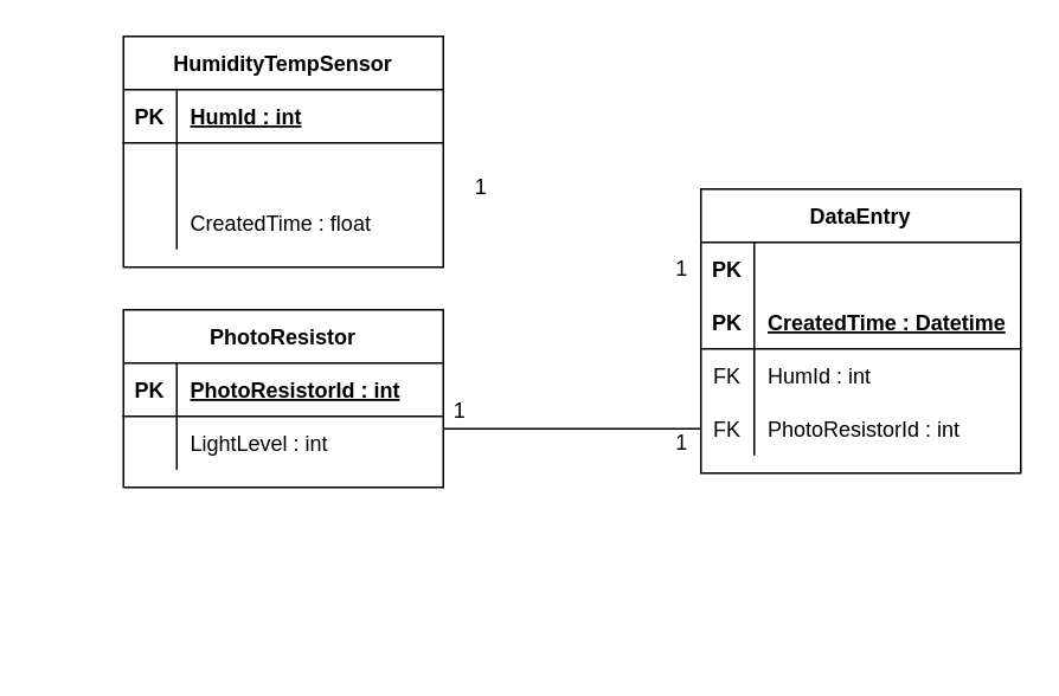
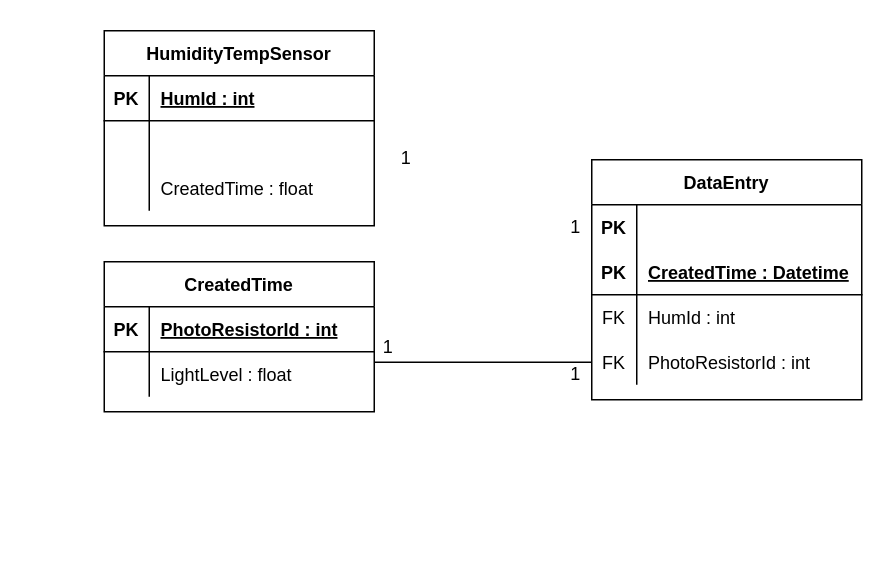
  <mxCell id="0" />
  <mxCell id="1" parent="0" />
  <mxCell id="2" value="HumidityTempSensor" style="shape=table;startSize=30;container=1;collapsible=1;childLayout=tableLayout;fixedRows=1;rowLines=0;fontStyle=1;align=center;resizeLast=1;" vertex="1" parent="1"><mxGeometry x="69" y="20" width="180" height="130" as="geometry" /></mxCell>
  <mxCell id="3" value="" style="shape=partialRectangle;collapsible=0;dropTarget=0;pointerEvents=0;fillColor=none;top=0;left=0;bottom=1;right=0;points=[[0,0.5],[1,0.5]];portConstraint=eastwest;" vertex="1" parent="2"><mxGeometry y="30" width="180" height="30" as="geometry" /></mxCell>
  <mxCell id="4" value="PK" style="shape=partialRectangle;connectable=0;fillColor=none;top=0;left=0;bottom=0;right=0;fontStyle=1;overflow=hidden;" vertex="1" parent="3"><mxGeometry width="30" height="30" as="geometry" /></mxCell>
  <mxCell id="5" value="HumId : int" style="shape=partialRectangle;connectable=0;fillColor=none;top=0;left=0;bottom=0;right=0;align=left;spacingLeft=6;fontStyle=5;overflow=hidden;" vertex="1" parent="3"><mxGeometry x="30" width="150" height="30" as="geometry" /></mxCell>
  <mxCell id="6" value="" style="shape=partialRectangle;collapsible=0;dropTarget=0;pointerEvents=0;fillColor=none;top=0;left=0;bottom=0;right=0;points=[[0,0.5],[1,0.5]];portConstraint=eastwest;" vertex="1" parent="2"><mxGeometry y="60" width="180" height="30" as="geometry" /></mxCell>
  <mxCell id="7" value="" style="shape=partialRectangle;connectable=0;fillColor=none;top=0;left=0;bottom=0;right=0;editable=1;overflow=hidden;" vertex="1" parent="6"><mxGeometry width="30" height="30" as="geometry" /></mxCell>
  <mxCell id="8" value="" style="shape=partialRectangle;collapsible=0;dropTarget=0;pointerEvents=0;fillColor=none;top=0;left=0;bottom=0;right=0;points=[[0,0.5],[1,0.5]];portConstraint=eastwest;" vertex="1" parent="2"><mxGeometry y="90" width="180" height="30" as="geometry" /></mxCell>
  <mxCell id="9" value="" style="shape=partialRectangle;connectable=0;fillColor=none;top=0;left=0;bottom=0;right=0;editable=1;overflow=hidden;" vertex="1" parent="8"><mxGeometry width="30" height="30" as="geometry" /></mxCell>
  <mxCell id="10" value="CreatedTime : float" style="shape=partialRectangle;connectable=0;fillColor=none;top=0;left=0;bottom=0;right=0;align=left;spacingLeft=6;overflow=hidden;" vertex="1" parent="8"><mxGeometry x="30" width="150" height="30" as="geometry" /></mxCell>
  <mxCell id="11" value="DataEntry" style="shape=table;startSize=30;container=1;collapsible=1;childLayout=tableLayout;fixedRows=1;rowLines=0;fontStyle=1;align=center;resizeLast=1;" vertex="1" parent="1"><mxGeometry x="394" y="106" width="180" height="160" as="geometry" /></mxCell>
  <mxCell id="12" value="" style="shape=partialRectangle;collapsible=0;dropTarget=0;pointerEvents=0;fillColor=none;top=0;left=0;bottom=0;right=0;points=[[0,0.5],[1,0.5]];portConstraint=eastwest;" vertex="1" parent="11"><mxGeometry y="30" width="180" height="30" as="geometry" /></mxCell>
  <mxCell id="13" value="PK" style="shape=partialRectangle;connectable=0;fillColor=none;top=0;left=0;bottom=0;right=0;editable=1;overflow=hidden;fontStyle=1" vertex="1" parent="12"><mxGeometry width="30" height="30" as="geometry" /></mxCell>
  <mxCell id="14" value="" style="shape=partialRectangle;collapsible=0;dropTarget=0;pointerEvents=0;fillColor=none;top=0;left=0;bottom=1;right=0;points=[[0,0.5],[1,0.5]];portConstraint=eastwest;" vertex="1" parent="11"><mxGeometry y="60" width="180" height="30" as="geometry" /></mxCell>
  <mxCell id="15" value="PK" style="shape=partialRectangle;connectable=0;fillColor=none;top=0;left=0;bottom=0;right=0;fontStyle=1;overflow=hidden;" vertex="1" parent="14"><mxGeometry width="30" height="30" as="geometry" /></mxCell>
  <mxCell id="16" value="CreatedTime : Datetime" style="shape=partialRectangle;connectable=0;fillColor=none;top=0;left=0;bottom=0;right=0;align=left;spacingLeft=6;fontStyle=5;overflow=hidden;" vertex="1" parent="14"><mxGeometry x="30" width="150" height="30" as="geometry" /></mxCell>
  <mxCell id="17" value="" style="shape=partialRectangle;collapsible=0;dropTarget=0;pointerEvents=0;fillColor=none;top=0;left=0;bottom=0;right=0;points=[[0,0.5],[1,0.5]];portConstraint=eastwest;" vertex="1" parent="11"><mxGeometry y="90" width="180" height="30" as="geometry" /></mxCell>
  <mxCell id="18" value="FK" style="shape=partialRectangle;connectable=0;fillColor=none;top=0;left=0;bottom=0;right=0;editable=1;overflow=hidden;" vertex="1" parent="17"><mxGeometry width="30" height="30" as="geometry" /></mxCell>
  <mxCell id="19" value="HumId : int" style="shape=partialRectangle;connectable=0;fillColor=none;top=0;left=0;bottom=0;right=0;align=left;spacingLeft=6;overflow=hidden;" vertex="1" parent="17"><mxGeometry x="30" width="150" height="30" as="geometry" /></mxCell>
  <mxCell id="20" value="" style="shape=partialRectangle;collapsible=0;dropTarget=0;pointerEvents=0;fillColor=none;top=0;left=0;bottom=0;right=0;points=[[0,0.5],[1,0.5]];portConstraint=eastwest;" vertex="1" parent="11"><mxGeometry y="120" width="180" height="30" as="geometry" /></mxCell>
  <mxCell id="21" value="FK" style="shape=partialRectangle;connectable=0;fillColor=none;top=0;left=0;bottom=0;right=0;editable=1;overflow=hidden;" vertex="1" parent="20"><mxGeometry width="30" height="30" as="geometry" /></mxCell>
  <mxCell id="22" value="PhotoResistorId : int" style="shape=partialRectangle;connectable=0;fillColor=none;top=0;left=0;bottom=0;right=0;align=left;spacingLeft=6;overflow=hidden;" vertex="1" parent="20"><mxGeometry x="30" width="150" height="30" as="geometry" /></mxCell>
- <mxCell id="23" value="PhotoResistor" style="shape=table;startSize=30;container=1;collapsible=1;childLayout=tableLayout;fixedRows=1;rowLines=0;fontStyle=1;align=center;resizeLast=1;" vertex="1" parent="1"><mxGeometry x="69" y="174" width="180" height="100" as="geometry" /></mxCell>
+ <mxCell id="23" value="CreatedTime" style="shape=table;startSize=30;container=1;collapsible=1;childLayout=tableLayout;fixedRows=1;rowLines=0;fontStyle=1;align=center;resizeLast=1;" vertex="1" parent="1"><mxGeometry x="69" y="174" width="180" height="100" as="geometry" /></mxCell>
  <mxCell id="24" value="" style="shape=partialRectangle;collapsible=0;dropTarget=0;pointerEvents=0;fillColor=none;top=0;left=0;bottom=1;right=0;points=[[0,0.5],[1,0.5]];portConstraint=eastwest;" vertex="1" parent="23"><mxGeometry y="30" width="180" height="30" as="geometry" /></mxCell>
  <mxCell id="25" value="PK" style="shape=partialRectangle;connectable=0;fillColor=none;top=0;left=0;bottom=0;right=0;fontStyle=1;overflow=hidden;" vertex="1" parent="24"><mxGeometry width="30" height="30" as="geometry" /></mxCell>
  <mxCell id="26" value="PhotoResistorId : int" style="shape=partialRectangle;connectable=0;fillColor=none;top=0;left=0;bottom=0;right=0;align=left;spacingLeft=6;fontStyle=5;overflow=hidden;" vertex="1" parent="24"><mxGeometry x="30" width="150" height="30" as="geometry" /></mxCell>
  <mxCell id="27" value="" style="shape=partialRectangle;collapsible=0;dropTarget=0;pointerEvents=0;fillColor=none;top=0;left=0;bottom=0;right=0;points=[[0,0.5],[1,0.5]];portConstraint=eastwest;" vertex="1" parent="23"><mxGeometry y="60" width="180" height="30" as="geometry" /></mxCell>
  <mxCell id="28" value="" style="shape=partialRectangle;connectable=0;fillColor=none;top=0;left=0;bottom=0;right=0;editable=1;overflow=hidden;" vertex="1" parent="27"><mxGeometry width="30" height="30" as="geometry" /></mxCell>
- <mxCell id="29" value="LightLevel : int" style="shape=partialRectangle;connectable=0;fillColor=none;top=0;left=0;bottom=0;right=0;align=left;spacingLeft=6;overflow=hidden;" vertex="1" parent="27"><mxGeometry x="30" width="150" height="30" as="geometry" /></mxCell>
+ <mxCell id="29" value="LightLevel : float" style="shape=partialRectangle;connectable=0;fillColor=none;top=0;left=0;bottom=0;right=0;align=left;spacingLeft=6;overflow=hidden;" vertex="1" parent="27"><mxGeometry x="30" width="150" height="30" as="geometry" /></mxCell>
  <mxCell id="30" style="edgeStyle=orthogonalEdgeStyle;rounded=0;orthogonalLoop=1;jettySize=auto;html=1;exitX=0;exitY=0.5;exitDx=0;exitDy=0;" edge="1" parent="1"><mxGeometry relative="1" as="geometry"><mxPoint x="20" y="370" as="targetPoint" /></mxGeometry></mxCell>
  <mxCell id="31" style="edgeStyle=orthogonalEdgeStyle;rounded=0;orthogonalLoop=1;jettySize=auto;html=1;exitX=0;exitY=0.5;exitDx=0;exitDy=0;endArrow=none;endFill=0;" edge="1" parent="1" source="20" target="23"><mxGeometry relative="1" as="geometry"><Array as="points"><mxPoint x="342" y="241" /><mxPoint x="342" y="241" /></Array></mxGeometry></mxCell>
  <mxCell id="32" value="1" style="text;html=1;align=center;verticalAlign=middle;resizable=0;points=[];autosize=1;strokeColor=none;" vertex="1" parent="1"><mxGeometry x="261" y="96" width="17" height="18" as="geometry" /></mxCell>
  <mxCell id="33" value="1" style="text;html=1;align=center;verticalAlign=middle;resizable=0;points=[];autosize=1;strokeColor=none;" vertex="1" parent="1"><mxGeometry x="374" y="142" width="17" height="18" as="geometry" /></mxCell>
  <mxCell id="34" value="1" style="text;html=1;align=center;verticalAlign=middle;resizable=0;points=[];autosize=1;strokeColor=none;" vertex="1" parent="1"><mxGeometry x="249" y="222" width="17" height="18" as="geometry" /></mxCell>
  <mxCell id="35" value="1" style="text;html=1;align=center;verticalAlign=middle;resizable=0;points=[];autosize=1;strokeColor=none;" vertex="1" parent="1"><mxGeometry x="374" y="240" width="17" height="18" as="geometry" /></mxCell>
